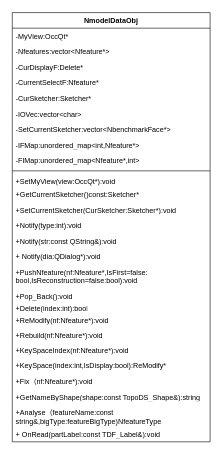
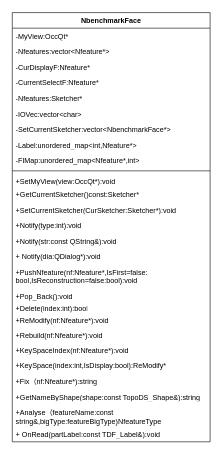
  <mxCell id="0" />
  <mxCell id="1" parent="0" />
- <mxCell id="2" value="NmodelDataObj" style="swimlane;fontStyle=1;align=center;verticalAlign=top;childLayout=stackLayout;horizontal=1;startSize=26;horizontalStack=0;resizeParent=1;resizeParentMax=0;resizeLast=0;collapsible=1;marginBottom=0;whiteSpace=wrap;html=1;" vertex="1" parent="1"><mxGeometry x="20" y="20" width="330" height="716" as="geometry" /></mxCell>
+ <mxCell id="2" value="NbenchmarkFace" style="swimlane;fontStyle=1;align=center;verticalAlign=top;childLayout=stackLayout;horizontal=1;startSize=26;horizontalStack=0;resizeParent=1;resizeParentMax=0;resizeLast=0;collapsible=1;marginBottom=0;whiteSpace=wrap;html=1;" vertex="1" parent="1"><mxGeometry x="20" y="20" width="330" height="716" as="geometry" /></mxCell>
  <mxCell id="3" value="-MyView:OccQt*" style="text;strokeColor=none;fillColor=none;align=left;verticalAlign=top;spacingLeft=4;spacingRight=4;overflow=hidden;rotatable=0;points=[[0,0.5],[1,0.5]];portConstraint=eastwest;whiteSpace=wrap;html=1;" vertex="1" parent="2"><mxGeometry y="26" width="330" height="26" as="geometry" /></mxCell>
  <mxCell id="4" value="-Nfeatures:vector&amp;lt;Nfeature*&amp;gt;" style="text;strokeColor=none;fillColor=none;align=left;verticalAlign=top;spacingLeft=4;spacingRight=4;overflow=hidden;rotatable=0;points=[[0,0.5],[1,0.5]];portConstraint=eastwest;whiteSpace=wrap;html=1;" vertex="1" parent="2"><mxGeometry y="52" width="330" height="26" as="geometry" /></mxCell>
- <mxCell id="5" value="-CurDisplayF:Delete*" style="text;strokeColor=none;fillColor=none;align=left;verticalAlign=top;spacingLeft=4;spacingRight=4;overflow=hidden;rotatable=0;points=[[0,0.5],[1,0.5]];portConstraint=eastwest;whiteSpace=wrap;html=1;" vertex="1" parent="2"><mxGeometry y="78" width="330" height="26" as="geometry" /></mxCell>
+ <mxCell id="5" value="-CurDisplayF:Nfeature*" style="text;strokeColor=none;fillColor=none;align=left;verticalAlign=top;spacingLeft=4;spacingRight=4;overflow=hidden;rotatable=0;points=[[0,0.5],[1,0.5]];portConstraint=eastwest;whiteSpace=wrap;html=1;" vertex="1" parent="2"><mxGeometry y="78" width="330" height="26" as="geometry" /></mxCell>
  <mxCell id="6" value="-CurrentSelectF:Nfeature*" style="text;strokeColor=none;fillColor=none;align=left;verticalAlign=top;spacingLeft=4;spacingRight=4;overflow=hidden;rotatable=0;points=[[0,0.5],[1,0.5]];portConstraint=eastwest;whiteSpace=wrap;html=1;" vertex="1" parent="2"><mxGeometry y="104" width="330" height="26" as="geometry" /></mxCell>
- <mxCell id="7" value="-CurSketcher:Sketcher*" style="text;strokeColor=none;fillColor=none;align=left;verticalAlign=top;spacingLeft=4;spacingRight=4;overflow=hidden;rotatable=0;points=[[0,0.5],[1,0.5]];portConstraint=eastwest;whiteSpace=wrap;html=1;" vertex="1" parent="2"><mxGeometry y="130" width="330" height="26" as="geometry" /></mxCell>
+ <mxCell id="7" value="-Nfeatures:Sketcher*" style="text;strokeColor=none;fillColor=none;align=left;verticalAlign=top;spacingLeft=4;spacingRight=4;overflow=hidden;rotatable=0;points=[[0,0.5],[1,0.5]];portConstraint=eastwest;whiteSpace=wrap;html=1;" vertex="1" parent="2"><mxGeometry y="130" width="330" height="26" as="geometry" /></mxCell>
  <mxCell id="8" value="-IOVec:vector&amp;lt;char&amp;gt;" style="text;strokeColor=none;fillColor=none;align=left;verticalAlign=top;spacingLeft=4;spacingRight=4;overflow=hidden;rotatable=0;points=[[0,0.5],[1,0.5]];portConstraint=eastwest;whiteSpace=wrap;html=1;" vertex="1" parent="2"><mxGeometry y="156" width="330" height="26" as="geometry" /></mxCell>
  <mxCell id="9" value="-SetCurrentSketcher:vector&amp;lt;NbenchmarkFace*&amp;gt;" style="text;strokeColor=none;fillColor=none;align=left;verticalAlign=top;spacingLeft=4;spacingRight=4;overflow=hidden;rotatable=0;points=[[0,0.5],[1,0.5]];portConstraint=eastwest;whiteSpace=wrap;html=1;" vertex="1" parent="2"><mxGeometry y="182" width="330" height="26" as="geometry" /></mxCell>
- <mxCell id="10" value="-IFMap:unordered_map&amp;lt;int,Nfeature*&amp;gt;" style="text;strokeColor=none;fillColor=none;align=left;verticalAlign=top;spacingLeft=4;spacingRight=4;overflow=hidden;rotatable=0;points=[[0,0.5],[1,0.5]];portConstraint=eastwest;whiteSpace=wrap;html=1;" vertex="1" parent="2"><mxGeometry y="208" width="330" height="26" as="geometry" /></mxCell>
+ <mxCell id="10" value="-Label:unordered_map&amp;lt;int,Nfeature*&amp;gt;" style="text;strokeColor=none;fillColor=none;align=left;verticalAlign=top;spacingLeft=4;spacingRight=4;overflow=hidden;rotatable=0;points=[[0,0.5],[1,0.5]];portConstraint=eastwest;whiteSpace=wrap;html=1;" vertex="1" parent="2"><mxGeometry y="208" width="330" height="26" as="geometry" /></mxCell>
  <mxCell id="11" value="-FIMap:unordered_map&amp;lt;Nfeature*,int&amp;gt;" style="text;strokeColor=none;fillColor=none;align=left;verticalAlign=top;spacingLeft=4;spacingRight=4;overflow=hidden;rotatable=0;points=[[0,0.5],[1,0.5]];portConstraint=eastwest;whiteSpace=wrap;html=1;" vertex="1" parent="2"><mxGeometry y="234" width="330" height="26" as="geometry" /></mxCell>
  <mxCell id="12" value="" style="line;strokeWidth=1;fillColor=none;align=left;verticalAlign=middle;spacingTop=-1;spacingLeft=3;spacingRight=3;rotatable=0;labelPosition=right;points=[];portConstraint=eastwest;strokeColor=inherit;" vertex="1" parent="2"><mxGeometry y="260" width="330" height="8" as="geometry" /></mxCell>
  <mxCell id="13" value="+SetMyView(view:OccQt*):void" style="text;strokeColor=none;fillColor=none;align=left;verticalAlign=top;spacingLeft=4;spacingRight=4;overflow=hidden;rotatable=0;points=[[0,0.5],[1,0.5]];portConstraint=eastwest;whiteSpace=wrap;html=1;" vertex="1" parent="2"><mxGeometry y="268" width="330" height="22" as="geometry" /></mxCell>
  <mxCell id="14" value="+GetCurrentSketcher()const:Sketcher*" style="text;strokeColor=none;fillColor=none;align=left;verticalAlign=top;spacingLeft=4;spacingRight=4;overflow=hidden;rotatable=0;points=[[0,0.5],[1,0.5]];portConstraint=eastwest;whiteSpace=wrap;html=1;" vertex="1" parent="2"><mxGeometry y="290" width="330" height="26" as="geometry" /></mxCell>
  <mxCell id="15" value="+SetCurrentSketcher(CurSketcher:Sketcher*):void" style="text;strokeColor=none;fillColor=none;align=left;verticalAlign=top;spacingLeft=4;spacingRight=4;overflow=hidden;rotatable=0;points=[[0,0.5],[1,0.5]];portConstraint=eastwest;whiteSpace=wrap;html=1;" vertex="1" parent="2"><mxGeometry y="316" width="330" height="26" as="geometry" /></mxCell>
  <mxCell id="16" value="+Notify(type:int):void" style="text;strokeColor=none;fillColor=none;align=left;verticalAlign=top;spacingLeft=4;spacingRight=4;overflow=hidden;rotatable=0;points=[[0,0.5],[1,0.5]];portConstraint=eastwest;whiteSpace=wrap;html=1;" vertex="1" parent="2"><mxGeometry y="342" width="330" height="26" as="geometry" /></mxCell>
  <mxCell id="17" value="+Notify(str:const QString&amp;amp;):void" style="text;strokeColor=none;fillColor=none;align=left;verticalAlign=top;spacingLeft=4;spacingRight=4;overflow=hidden;rotatable=0;points=[[0,0.5],[1,0.5]];portConstraint=eastwest;whiteSpace=wrap;html=1;" vertex="1" parent="2"><mxGeometry y="368" width="330" height="26" as="geometry" /></mxCell>
  <mxCell id="18" value="+ Notify(dia:QDialog*):void&lt;br&gt;" style="text;strokeColor=none;fillColor=none;align=left;verticalAlign=top;spacingLeft=4;spacingRight=4;overflow=hidden;rotatable=0;points=[[0,0.5],[1,0.5]];portConstraint=eastwest;whiteSpace=wrap;html=1;" vertex="1" parent="2"><mxGeometry y="394" width="330" height="26" as="geometry" /></mxCell>
  <mxCell id="19" value="+PushNfeature(nf:Nfeature*,IsFirst=false:&lt;br&gt;bool,IsReconstruction=false:bool):void" style="text;strokeColor=none;fillColor=none;align=left;verticalAlign=top;spacingLeft=4;spacingRight=4;overflow=hidden;rotatable=0;points=[[0,0.5],[1,0.5]];portConstraint=eastwest;whiteSpace=wrap;html=1;" vertex="1" parent="2"><mxGeometry y="420" width="330" height="40" as="geometry" /></mxCell>
  <mxCell id="20" value="+Pop_Back():void" style="text;strokeColor=none;fillColor=none;align=left;verticalAlign=top;spacingLeft=4;spacingRight=4;overflow=hidden;rotatable=0;points=[[0,0.5],[1,0.5]];portConstraint=eastwest;whiteSpace=wrap;html=1;" vertex="1" parent="2"><mxGeometry y="460" width="330" height="20" as="geometry" /></mxCell>
  <mxCell id="21" value="+Delete(index:int):bool" style="text;strokeColor=none;fillColor=none;align=left;verticalAlign=top;spacingLeft=4;spacingRight=4;overflow=hidden;rotatable=0;points=[[0,0.5],[1,0.5]];portConstraint=eastwest;whiteSpace=wrap;html=1;" vertex="1" parent="2"><mxGeometry y="480" width="330" height="20" as="geometry" /></mxCell>
  <mxCell id="22" value="+ReModify(nf:Nfeature*):void" style="text;strokeColor=none;fillColor=none;align=left;verticalAlign=top;spacingLeft=4;spacingRight=4;overflow=hidden;rotatable=0;points=[[0,0.5],[1,0.5]];portConstraint=eastwest;whiteSpace=wrap;html=1;" vertex="1" parent="2"><mxGeometry y="500" width="330" height="26" as="geometry" /></mxCell>
  <mxCell id="23" value="+Rebuild(nf:Nfeature*):void" style="text;strokeColor=none;fillColor=none;align=left;verticalAlign=top;spacingLeft=4;spacingRight=4;overflow=hidden;rotatable=0;points=[[0,0.5],[1,0.5]];portConstraint=eastwest;whiteSpace=wrap;html=1;" vertex="1" parent="2"><mxGeometry y="526" width="330" height="24" as="geometry" /></mxCell>
  <mxCell id="24" value="+KeySpaceIndex(nf:Nfeature*):void" style="text;strokeColor=none;fillColor=none;align=left;verticalAlign=top;spacingLeft=4;spacingRight=4;overflow=hidden;rotatable=0;points=[[0,0.5],[1,0.5]];portConstraint=eastwest;whiteSpace=wrap;html=1;" vertex="1" parent="2"><mxGeometry y="550" width="330" height="26" as="geometry" /></mxCell>
  <mxCell id="25" value="+KeySpace(index:int,IsDisplay:bool):ReModify*" style="text;strokeColor=none;fillColor=none;align=left;verticalAlign=top;spacingLeft=4;spacingRight=4;overflow=hidden;rotatable=0;points=[[0,0.5],[1,0.5]];portConstraint=eastwest;whiteSpace=wrap;html=1;" vertex="1" parent="2"><mxGeometry y="576" width="330" height="26" as="geometry" /></mxCell>
- <mxCell id="26" value="+Fix（nf:Nfeature*):void" style="text;strokeColor=none;fillColor=none;align=left;verticalAlign=top;spacingLeft=4;spacingRight=4;overflow=hidden;rotatable=0;points=[[0,0.5],[1,0.5]];portConstraint=eastwest;whiteSpace=wrap;html=1;" vertex="1" parent="2"><mxGeometry y="602" width="330" height="26" as="geometry" /></mxCell>
+ <mxCell id="26" value="+Fix（nf:Nfeature*):string" style="text;strokeColor=none;fillColor=none;align=left;verticalAlign=top;spacingLeft=4;spacingRight=4;overflow=hidden;rotatable=0;points=[[0,0.5],[1,0.5]];portConstraint=eastwest;whiteSpace=wrap;html=1;" vertex="1" parent="2"><mxGeometry y="602" width="330" height="26" as="geometry" /></mxCell>
  <mxCell id="27" value="+GetNameByShape(shape:const TopoDS_Shape&amp;amp;):string" style="text;strokeColor=none;fillColor=none;align=left;verticalAlign=top;spacingLeft=4;spacingRight=4;overflow=hidden;rotatable=0;points=[[0,0.5],[1,0.5]];portConstraint=eastwest;whiteSpace=wrap;html=1;" vertex="1" parent="2"><mxGeometry y="628" width="330" height="26" as="geometry" /></mxCell>
  <mxCell id="28" value="+Analyse（featureName:const string&amp;amp;,bigType:featureBigType)NfeatureType" style="text;strokeColor=none;fillColor=none;align=left;verticalAlign=top;spacingLeft=4;spacingRight=4;overflow=hidden;rotatable=0;points=[[0,0.5],[1,0.5]];portConstraint=eastwest;whiteSpace=wrap;html=1;" vertex="1" parent="2"><mxGeometry y="654" width="330" height="36" as="geometry" /></mxCell>
  <mxCell id="29" value="+ OnRead(partLabel:const TDF_Label&amp;amp;):void" style="text;strokeColor=none;fillColor=none;align=left;verticalAlign=top;spacingLeft=4;spacingRight=4;overflow=hidden;rotatable=0;points=[[0,0.5],[1,0.5]];portConstraint=eastwest;whiteSpace=wrap;html=1;" vertex="1" parent="2"><mxGeometry y="690" width="330" height="26" as="geometry" /></mxCell>
